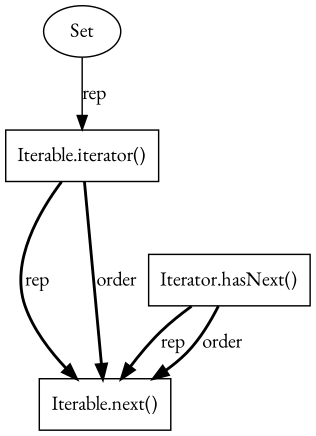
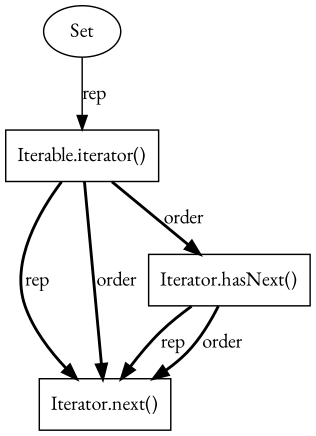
  digraph {
    fontname="EB Garamond"
    node [fontname="EB Garamond" shape=box]
    edge [fontname="EB Garamond" style=bold]
-   n1 [label="Iterable.next()"]
+   n1 [label="Iterator.next()"]
    n2 [label="Iterator.hasNext()"]
    n3 [label="Iterable.iterator()"]
    n4 [label=Set shape=ellipse]
    n2 -> n1 [label=rep]
    n2 -> n1 [label=order]
    n3 -> n1 [label=rep]
    n3 -> n1 [label=order]
+   n3 -> n2 [label=order]
    n4 -> n3 [label=rep style=solid]
  }
